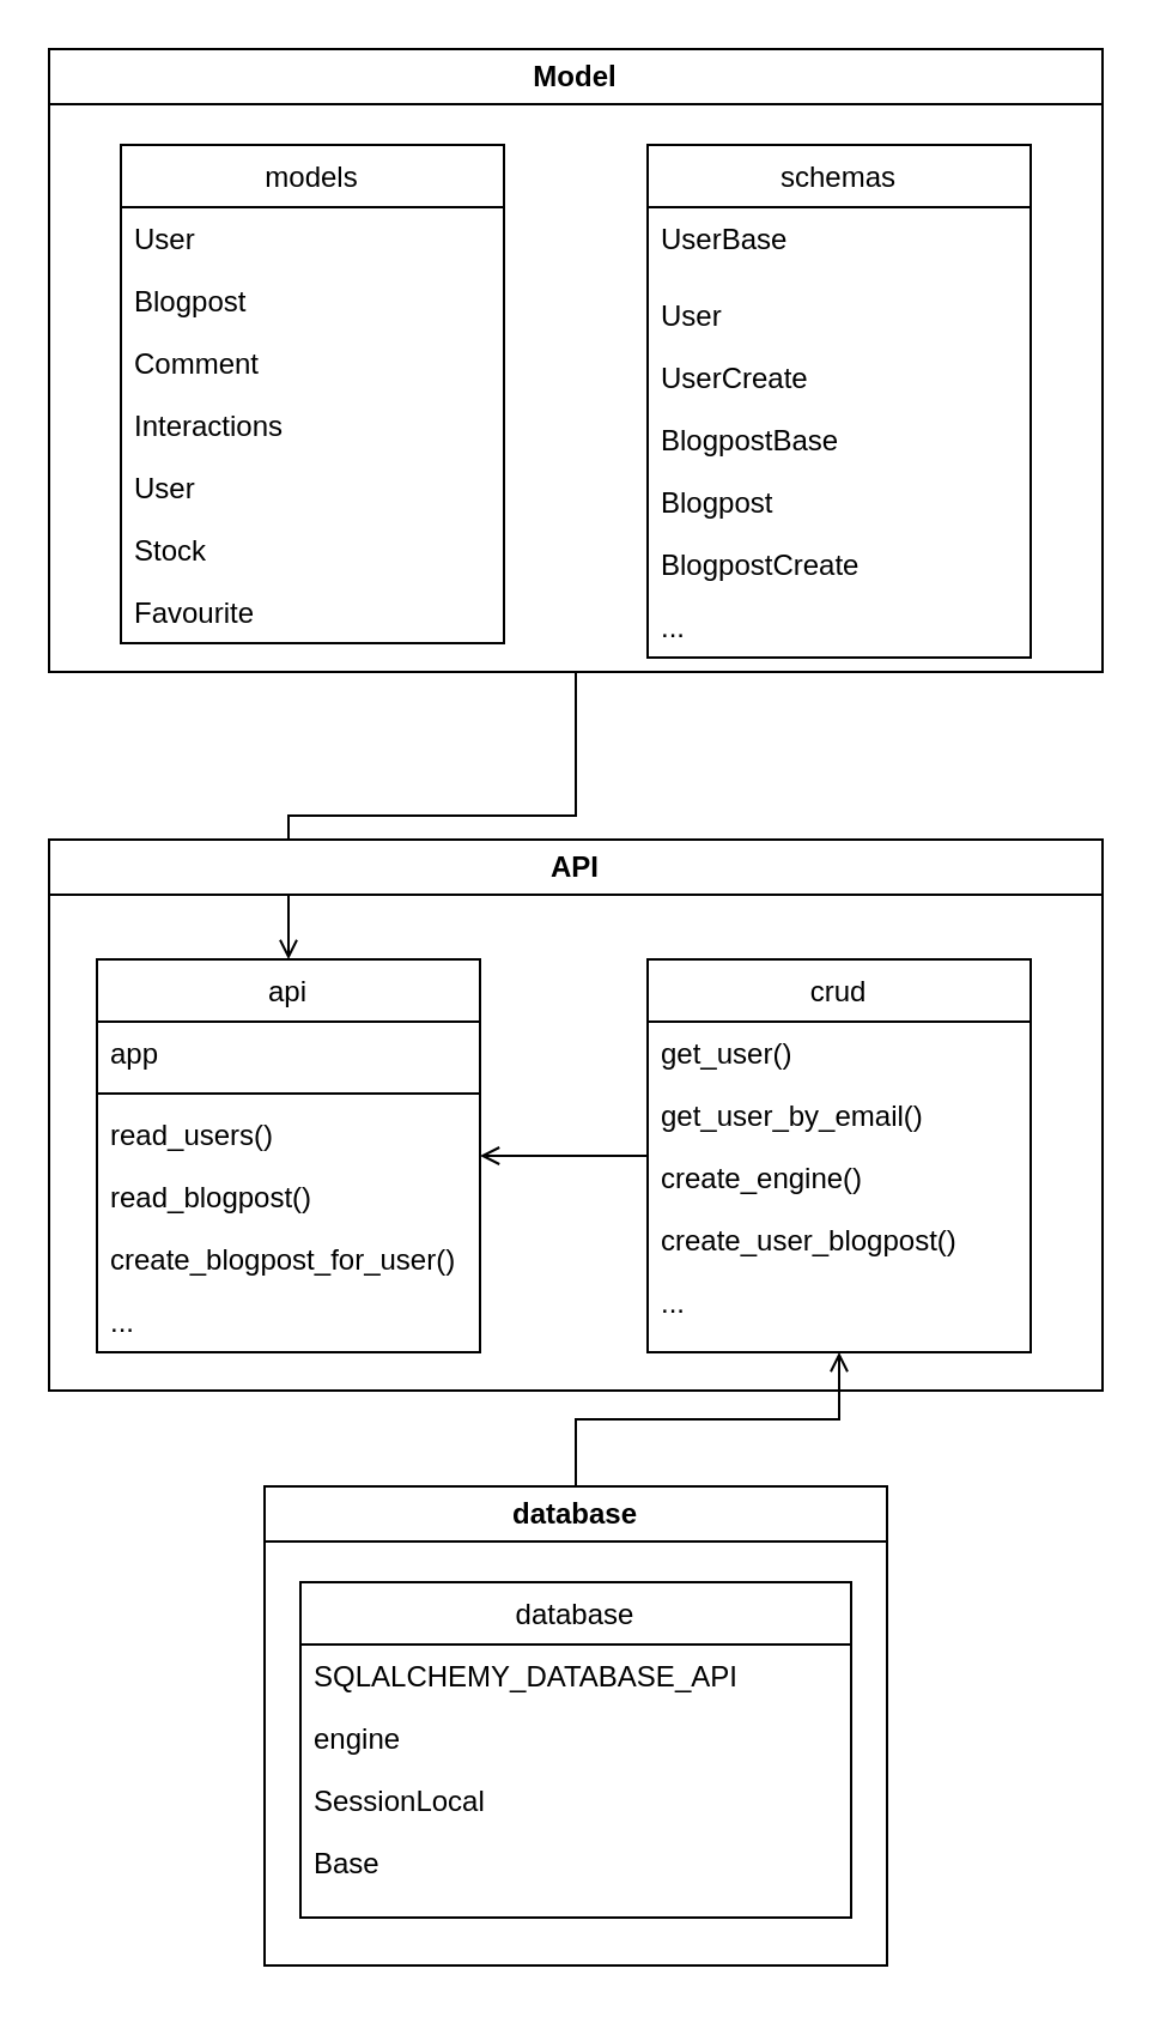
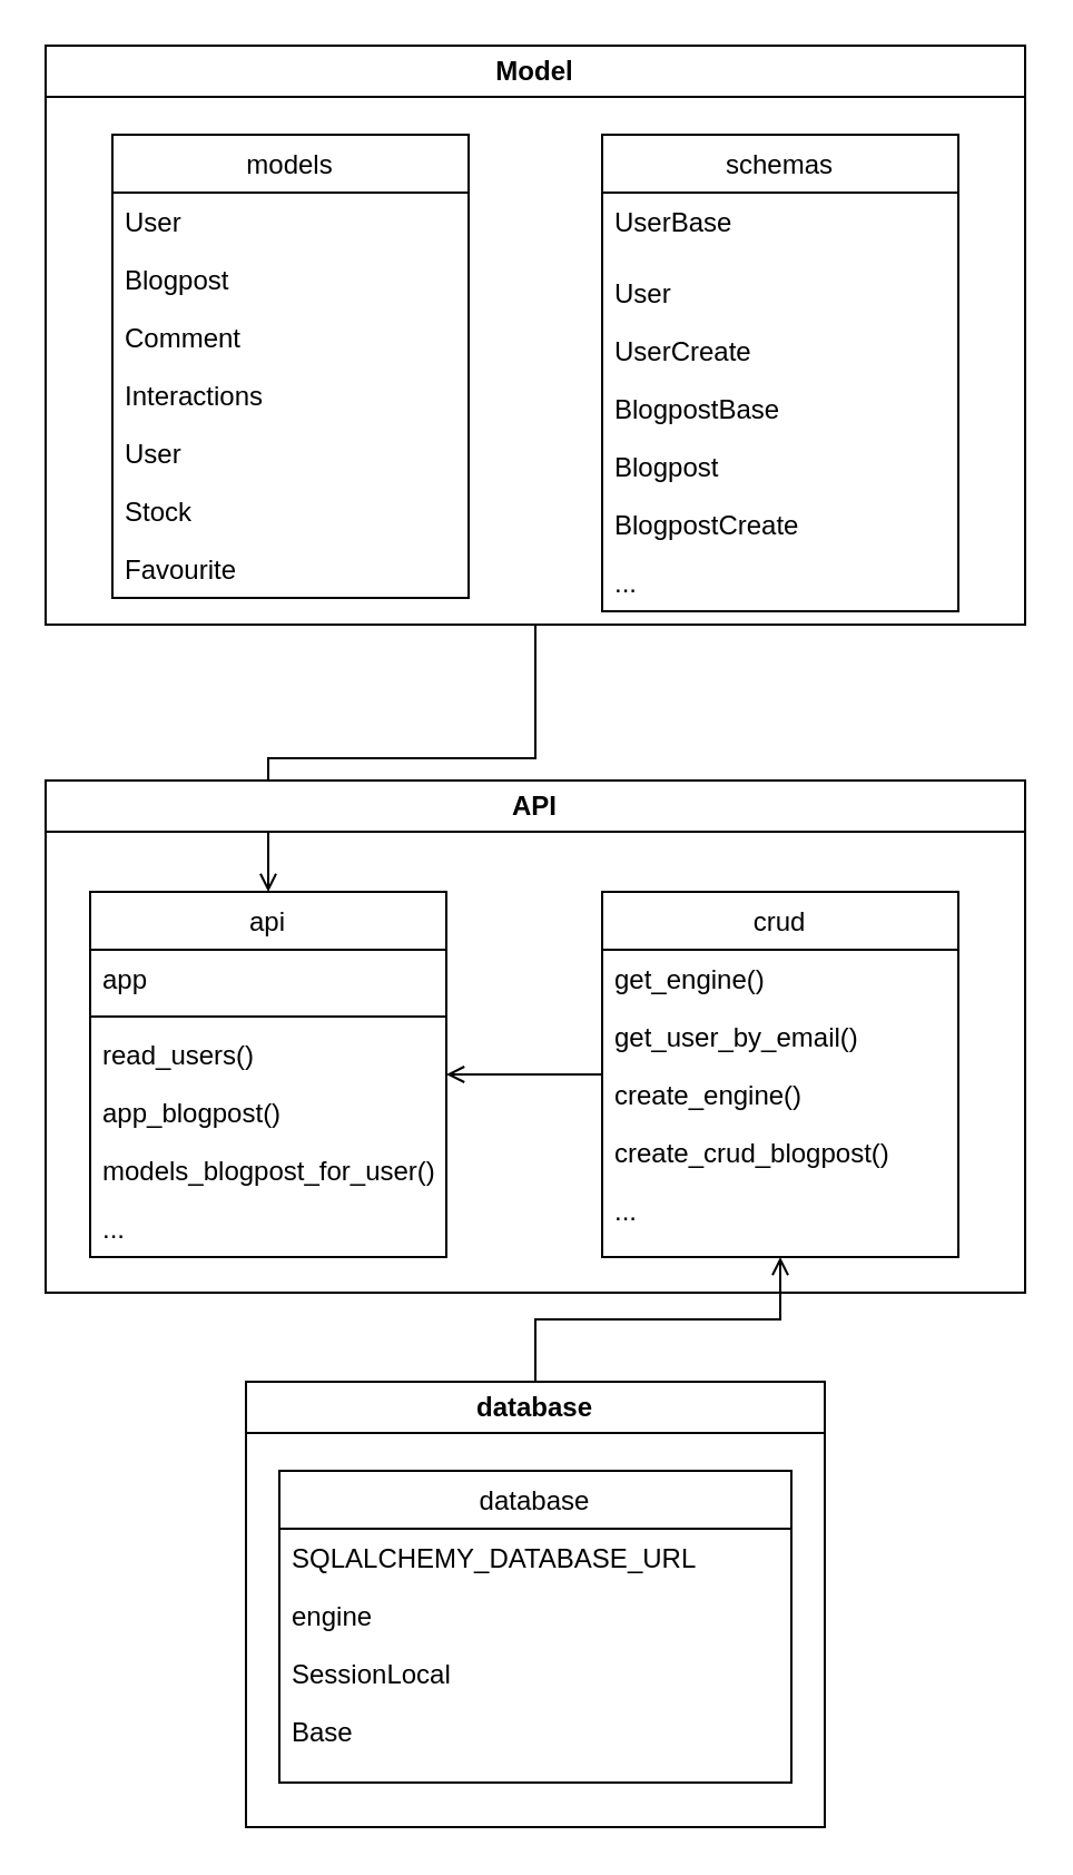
  <mxCell id="0" />
  <mxCell id="1" parent="0" />
  <mxCell id="2" style="edgeStyle=orthogonalEdgeStyle;rounded=0;orthogonalLoop=1;jettySize=auto;html=1;entryX=0.5;entryY=0;entryDx=0;entryDy=0;endArrow=open;endFill=0;" edge="1" parent="1" source="3" target="21"><mxGeometry relative="1" as="geometry" /></mxCell>
  <mxCell id="3" value="Model" style="swimlane;whiteSpace=wrap;html=1;" vertex="1" parent="1"><mxGeometry x="20" y="20" width="440" height="260" as="geometry" /></mxCell>
  <mxCell id="4" value="models" style="swimlane;fontStyle=0;align=center;verticalAlign=top;childLayout=stackLayout;horizontal=1;startSize=26;horizontalStack=0;resizeParent=1;resizeLast=0;collapsible=1;marginBottom=0;rounded=0;shadow=0;strokeWidth=1;" vertex="1" parent="3"><mxGeometry x="30" y="40" width="160" height="208" as="geometry"><mxRectangle x="130" y="380" width="160" height="26" as="alternateBounds" /></mxGeometry></mxCell>
  <mxCell id="5" value="User" style="text;align=left;verticalAlign=top;spacingLeft=4;spacingRight=4;overflow=hidden;rotatable=0;points=[[0,0.5],[1,0.5]];portConstraint=eastwest;rounded=0;shadow=0;html=0;" vertex="1" parent="4"><mxGeometry y="26" width="160" height="26" as="geometry" /></mxCell>
  <mxCell id="6" value="Blogpost" style="text;align=left;verticalAlign=top;spacingLeft=4;spacingRight=4;overflow=hidden;rotatable=0;points=[[0,0.5],[1,0.5]];portConstraint=eastwest;rounded=0;shadow=0;html=0;" vertex="1" parent="4"><mxGeometry y="52" width="160" height="26" as="geometry" /></mxCell>
  <mxCell id="7" value="Comment" style="text;align=left;verticalAlign=top;spacingLeft=4;spacingRight=4;overflow=hidden;rotatable=0;points=[[0,0.5],[1,0.5]];portConstraint=eastwest;rounded=0;shadow=0;html=0;" vertex="1" parent="4"><mxGeometry y="78" width="160" height="26" as="geometry" /></mxCell>
  <mxCell id="8" value="Interactions" style="text;align=left;verticalAlign=top;spacingLeft=4;spacingRight=4;overflow=hidden;rotatable=0;points=[[0,0.5],[1,0.5]];portConstraint=eastwest;" vertex="1" parent="4"><mxGeometry y="104" width="160" height="26" as="geometry" /></mxCell>
  <mxCell id="9" value="User" style="text;align=left;verticalAlign=top;spacingLeft=4;spacingRight=4;overflow=hidden;rotatable=0;points=[[0,0.5],[1,0.5]];portConstraint=eastwest;rounded=0;shadow=0;html=0;" vertex="1" parent="4"><mxGeometry y="130" width="160" height="26" as="geometry" /></mxCell>
  <mxCell id="10" value="Stock" style="text;align=left;verticalAlign=top;spacingLeft=4;spacingRight=4;overflow=hidden;rotatable=0;points=[[0,0.5],[1,0.5]];portConstraint=eastwest;rounded=0;shadow=0;html=0;" vertex="1" parent="4"><mxGeometry y="156" width="160" height="26" as="geometry" /></mxCell>
  <mxCell id="11" value="Favourite" style="text;align=left;verticalAlign=top;spacingLeft=4;spacingRight=4;overflow=hidden;rotatable=0;points=[[0,0.5],[1,0.5]];portConstraint=eastwest;rounded=0;shadow=0;html=0;" vertex="1" parent="4"><mxGeometry y="182" width="160" height="26" as="geometry" /></mxCell>
  <mxCell id="12" value="schemas" style="swimlane;fontStyle=0;align=center;verticalAlign=top;childLayout=stackLayout;horizontal=1;startSize=26;horizontalStack=0;resizeParent=1;resizeLast=0;collapsible=1;marginBottom=0;rounded=0;shadow=0;strokeWidth=1;" vertex="1" parent="3"><mxGeometry x="250" y="40" width="160" height="214" as="geometry"><mxRectangle x="130" y="380" width="160" height="26" as="alternateBounds" /></mxGeometry></mxCell>
  <mxCell id="13" value="UserBase" style="text;align=left;verticalAlign=top;spacingLeft=4;spacingRight=4;overflow=hidden;rotatable=0;points=[[0,0.5],[1,0.5]];portConstraint=eastwest;rounded=0;shadow=0;html=0;" vertex="1" parent="12"><mxGeometry y="26" width="160" height="32" as="geometry" /></mxCell>
  <mxCell id="14" value="User" style="text;align=left;verticalAlign=top;spacingLeft=4;spacingRight=4;overflow=hidden;rotatable=0;points=[[0,0.5],[1,0.5]];portConstraint=eastwest;rounded=0;shadow=0;html=0;" vertex="1" parent="12"><mxGeometry y="58" width="160" height="26" as="geometry" /></mxCell>
  <mxCell id="15" value="UserCreate" style="text;align=left;verticalAlign=top;spacingLeft=4;spacingRight=4;overflow=hidden;rotatable=0;points=[[0,0.5],[1,0.5]];portConstraint=eastwest;rounded=0;shadow=0;html=0;" vertex="1" parent="12"><mxGeometry y="84" width="160" height="26" as="geometry" /></mxCell>
  <mxCell id="16" value="BlogpostBase" style="text;align=left;verticalAlign=top;spacingLeft=4;spacingRight=4;overflow=hidden;rotatable=0;points=[[0,0.5],[1,0.5]];portConstraint=eastwest;" vertex="1" parent="12"><mxGeometry y="110" width="160" height="26" as="geometry" /></mxCell>
  <mxCell id="17" value="Blogpost" style="text;align=left;verticalAlign=top;spacingLeft=4;spacingRight=4;overflow=hidden;rotatable=0;points=[[0,0.5],[1,0.5]];portConstraint=eastwest;rounded=0;shadow=0;html=0;" vertex="1" parent="12"><mxGeometry y="136" width="160" height="26" as="geometry" /></mxCell>
  <mxCell id="18" value="BlogpostCreate" style="text;align=left;verticalAlign=top;spacingLeft=4;spacingRight=4;overflow=hidden;rotatable=0;points=[[0,0.5],[1,0.5]];portConstraint=eastwest;rounded=0;shadow=0;html=0;" vertex="1" parent="12"><mxGeometry y="162" width="160" height="26" as="geometry" /></mxCell>
  <mxCell id="19" value="..." style="text;align=left;verticalAlign=top;spacingLeft=4;spacingRight=4;overflow=hidden;rotatable=0;points=[[0,0.5],[1,0.5]];portConstraint=eastwest;rounded=0;shadow=0;html=0;" vertex="1" parent="12"><mxGeometry y="188" width="160" height="26" as="geometry" /></mxCell>
  <mxCell id="20" value="API" style="swimlane;whiteSpace=wrap;html=1;" vertex="1" parent="1"><mxGeometry x="20" y="350" width="440" height="230" as="geometry" /></mxCell>
  <mxCell id="21" value="api" style="swimlane;fontStyle=0;align=center;verticalAlign=top;childLayout=stackLayout;horizontal=1;startSize=26;horizontalStack=0;resizeParent=1;resizeLast=0;collapsible=1;marginBottom=0;rounded=0;shadow=0;strokeWidth=1;" vertex="1" parent="20"><mxGeometry x="20" y="50" width="160" height="164" as="geometry"><mxRectangle x="130" y="380" width="160" height="26" as="alternateBounds" /></mxGeometry></mxCell>
  <mxCell id="22" value="app" style="text;align=left;verticalAlign=top;spacingLeft=4;spacingRight=4;overflow=hidden;rotatable=0;points=[[0,0.5],[1,0.5]];portConstraint=eastwest;" vertex="1" parent="21"><mxGeometry y="26" width="160" height="26" as="geometry" /></mxCell>
  <mxCell id="23" value="" style="line;html=1;strokeWidth=1;align=left;verticalAlign=middle;spacingTop=-1;spacingLeft=3;spacingRight=3;rotatable=0;labelPosition=right;points=[];portConstraint=eastwest;" vertex="1" parent="21"><mxGeometry y="52" width="160" height="8" as="geometry" /></mxCell>
  <mxCell id="24" value="read_users()" style="text;align=left;verticalAlign=top;spacingLeft=4;spacingRight=4;overflow=hidden;rotatable=0;points=[[0,0.5],[1,0.5]];portConstraint=eastwest;" vertex="1" parent="21"><mxGeometry y="60" width="160" height="26" as="geometry" /></mxCell>
- <mxCell id="25" value="read_blogpost()" style="text;align=left;verticalAlign=top;spacingLeft=4;spacingRight=4;overflow=hidden;rotatable=0;points=[[0,0.5],[1,0.5]];portConstraint=eastwest;" vertex="1" parent="21"><mxGeometry y="86" width="160" height="26" as="geometry" /></mxCell>
- <mxCell id="26" value="create_blogpost_for_user()" style="text;align=left;verticalAlign=top;spacingLeft=4;spacingRight=4;overflow=hidden;rotatable=0;points=[[0,0.5],[1,0.5]];portConstraint=eastwest;" vertex="1" parent="21"><mxGeometry y="112" width="160" height="26" as="geometry" /></mxCell>
+ <mxCell id="25" value="app_blogpost()" style="text;align=left;verticalAlign=top;spacingLeft=4;spacingRight=4;overflow=hidden;rotatable=0;points=[[0,0.5],[1,0.5]];portConstraint=eastwest;" vertex="1" parent="21"><mxGeometry y="86" width="160" height="26" as="geometry" /></mxCell>
+ <mxCell id="26" value="models_blogpost_for_user()" style="text;align=left;verticalAlign=top;spacingLeft=4;spacingRight=4;overflow=hidden;rotatable=0;points=[[0,0.5],[1,0.5]];portConstraint=eastwest;" vertex="1" parent="21"><mxGeometry y="112" width="160" height="26" as="geometry" /></mxCell>
  <mxCell id="27" value="..." style="text;align=left;verticalAlign=top;spacingLeft=4;spacingRight=4;overflow=hidden;rotatable=0;points=[[0,0.5],[1,0.5]];portConstraint=eastwest;" vertex="1" parent="21"><mxGeometry y="138" width="160" height="26" as="geometry" /></mxCell>
  <mxCell id="28" style="edgeStyle=orthogonalEdgeStyle;rounded=0;orthogonalLoop=1;jettySize=auto;html=1;endArrow=open;endFill=0;" edge="1" parent="20" source="29" target="21"><mxGeometry relative="1" as="geometry" /></mxCell>
  <mxCell id="29" value="crud" style="swimlane;fontStyle=0;align=center;verticalAlign=top;childLayout=stackLayout;horizontal=1;startSize=26;horizontalStack=0;resizeParent=1;resizeLast=0;collapsible=1;marginBottom=0;rounded=0;shadow=0;strokeWidth=1;" vertex="1" parent="20"><mxGeometry x="250" y="50" width="160" height="164" as="geometry"><mxRectangle x="130" y="380" width="160" height="26" as="alternateBounds" /></mxGeometry></mxCell>
- <mxCell id="30" value="get_user()" style="text;align=left;verticalAlign=top;spacingLeft=4;spacingRight=4;overflow=hidden;rotatable=0;points=[[0,0.5],[1,0.5]];portConstraint=eastwest;" vertex="1" parent="29"><mxGeometry y="26" width="160" height="26" as="geometry" /></mxCell>
+ <mxCell id="30" value="get_engine()" style="text;align=left;verticalAlign=top;spacingLeft=4;spacingRight=4;overflow=hidden;rotatable=0;points=[[0,0.5],[1,0.5]];portConstraint=eastwest;" vertex="1" parent="29"><mxGeometry y="26" width="160" height="26" as="geometry" /></mxCell>
  <mxCell id="31" value="get_user_by_email()" style="text;align=left;verticalAlign=top;spacingLeft=4;spacingRight=4;overflow=hidden;rotatable=0;points=[[0,0.5],[1,0.5]];portConstraint=eastwest;" vertex="1" parent="29"><mxGeometry y="52" width="160" height="26" as="geometry" /></mxCell>
  <mxCell id="32" value="create_engine()" style="text;align=left;verticalAlign=top;spacingLeft=4;spacingRight=4;overflow=hidden;rotatable=0;points=[[0,0.5],[1,0.5]];portConstraint=eastwest;" vertex="1" parent="29"><mxGeometry y="78" width="160" height="26" as="geometry" /></mxCell>
- <mxCell id="33" value="create_user_blogpost()" style="text;align=left;verticalAlign=top;spacingLeft=4;spacingRight=4;overflow=hidden;rotatable=0;points=[[0,0.5],[1,0.5]];portConstraint=eastwest;" vertex="1" parent="29"><mxGeometry y="104" width="160" height="26" as="geometry" /></mxCell>
+ <mxCell id="33" value="create_crud_blogpost()" style="text;align=left;verticalAlign=top;spacingLeft=4;spacingRight=4;overflow=hidden;rotatable=0;points=[[0,0.5],[1,0.5]];portConstraint=eastwest;" vertex="1" parent="29"><mxGeometry y="104" width="160" height="26" as="geometry" /></mxCell>
  <mxCell id="34" value="..." style="text;align=left;verticalAlign=top;spacingLeft=4;spacingRight=4;overflow=hidden;rotatable=0;points=[[0,0.5],[1,0.5]];portConstraint=eastwest;" vertex="1" parent="29"><mxGeometry y="130" width="160" height="26" as="geometry" /></mxCell>
  <mxCell id="35" style="edgeStyle=orthogonalEdgeStyle;rounded=0;orthogonalLoop=1;jettySize=auto;html=1;entryX=0.5;entryY=1;entryDx=0;entryDy=0;endArrow=open;endFill=0;" edge="1" parent="1" source="36" target="29"><mxGeometry relative="1" as="geometry" /></mxCell>
  <mxCell id="36" value="database" style="swimlane;whiteSpace=wrap;html=1;" vertex="1" parent="1"><mxGeometry x="110" y="620" width="260" height="200" as="geometry" /></mxCell>
  <mxCell id="37" value="database" style="swimlane;fontStyle=0;align=center;verticalAlign=top;childLayout=stackLayout;horizontal=1;startSize=26;horizontalStack=0;resizeParent=1;resizeLast=0;collapsible=1;marginBottom=0;rounded=0;shadow=0;strokeWidth=1;" vertex="1" parent="36"><mxGeometry x="15" y="40" width="230" height="140" as="geometry"><mxRectangle x="130" y="380" width="160" height="26" as="alternateBounds" /></mxGeometry></mxCell>
- <mxCell id="38" value="SQLALCHEMY_DATABASE_API" style="text;align=left;verticalAlign=top;spacingLeft=4;spacingRight=4;overflow=hidden;rotatable=0;points=[[0,0.5],[1,0.5]];portConstraint=eastwest;" vertex="1" parent="37"><mxGeometry y="26" width="230" height="26" as="geometry" /></mxCell>
+ <mxCell id="38" value="SQLALCHEMY_DATABASE_URL" style="text;align=left;verticalAlign=top;spacingLeft=4;spacingRight=4;overflow=hidden;rotatable=0;points=[[0,0.5],[1,0.5]];portConstraint=eastwest;" vertex="1" parent="37"><mxGeometry y="26" width="230" height="26" as="geometry" /></mxCell>
  <mxCell id="39" value="engine" style="text;align=left;verticalAlign=top;spacingLeft=4;spacingRight=4;overflow=hidden;rotatable=0;points=[[0,0.5],[1,0.5]];portConstraint=eastwest;rounded=0;shadow=0;html=0;" vertex="1" parent="37"><mxGeometry y="52" width="230" height="26" as="geometry" /></mxCell>
  <mxCell id="40" value="SessionLocal" style="text;align=left;verticalAlign=top;spacingLeft=4;spacingRight=4;overflow=hidden;rotatable=0;points=[[0,0.5],[1,0.5]];portConstraint=eastwest;rounded=0;shadow=0;html=0;" vertex="1" parent="37"><mxGeometry y="78" width="230" height="26" as="geometry" /></mxCell>
  <mxCell id="41" value="Base" style="text;align=left;verticalAlign=top;spacingLeft=4;spacingRight=4;overflow=hidden;rotatable=0;points=[[0,0.5],[1,0.5]];portConstraint=eastwest;rounded=0;shadow=0;html=0;" vertex="1" parent="37"><mxGeometry y="104" width="230" height="26" as="geometry" /></mxCell>
